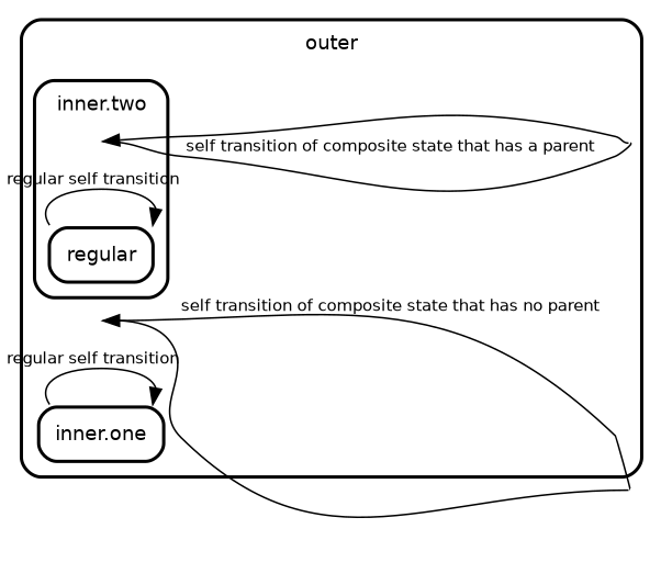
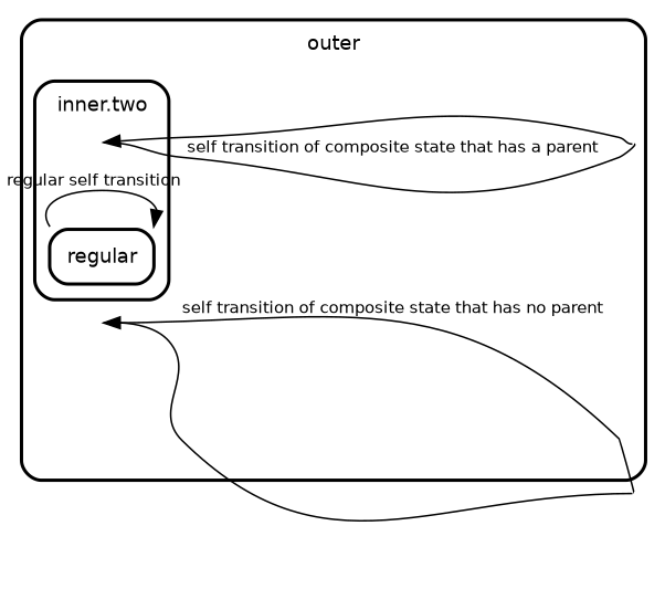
  digraph {
    compound=true
    fontname=Helvetica
    fontsize=12
    nodesep=0.3
    ordering=out
    penwidth=2.0
    ranksep=0.1
    splines=true
    rankdir=LR
    node [fillcolor=transparent fontname=Helvetica fontsize=12 margin=0 penwidth=2.0 shape=point style=invis]
    edge [fontname=Helvetica fontsize=10]
    "inner.two" [fixedsize=true height=0 width=0]
    n2 [label=<        <table align="center" cellborder="0" border="2" style="rounded" width="48">         <tr><td width="48" cellpadding="7">regular</td></tr>       </table>     > shape=plaintext style=filled]
    outer [fixedsize=true height=0 width=0]
    "self_inner.two" [height=0 width=0 margin=""]
-   n5 [label=<        <table align="center" cellborder="0" border="2" style="rounded" width="48">         <tr><td width="48" cellpadding="7">inner.one</td></tr>       </table>     > shape=plaintext style=filled]
    self_outer [height=0 width=0 margin=""]
    subgraph cluster_1 {
      label=<       <table cellborder="0" border="0">         <tr><td>outer</td></tr>       </table>       >
      style=rounded
      outer
      "self_inner.two"
-     n5
      subgraph cluster_2 {
        label=<       <table cellborder="0" border="0">         <tr><td>inner.two</td></tr>       </table>       >
        style=rounded
        "inner.two"
        n2
      }
    }
    "inner.two" -> "self_inner.two" [arrowhead=none headport=e label="self transition of composite state that has a parent   \l" tailport=e]
    n2 -> n2 [label="regular self transition   \l"]
    outer -> self_outer [arrowhead=none headport=e label="self transition of composite state that has no parent   \l" tailport=e]
    "self_inner.two" -> "inner.two" [tailport=w]
-   n5 -> n5 [label="regular self transition   \l"]
    self_outer -> outer [tailport=w]
  }
